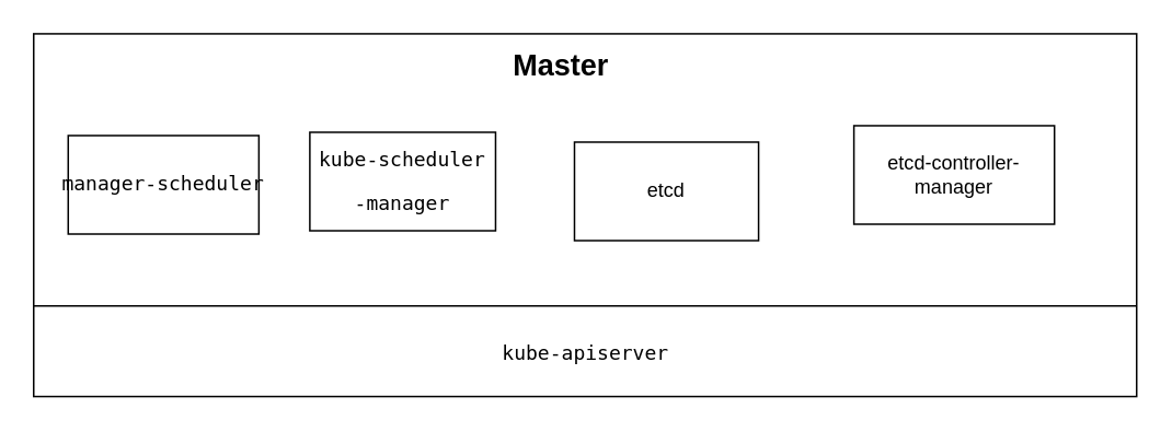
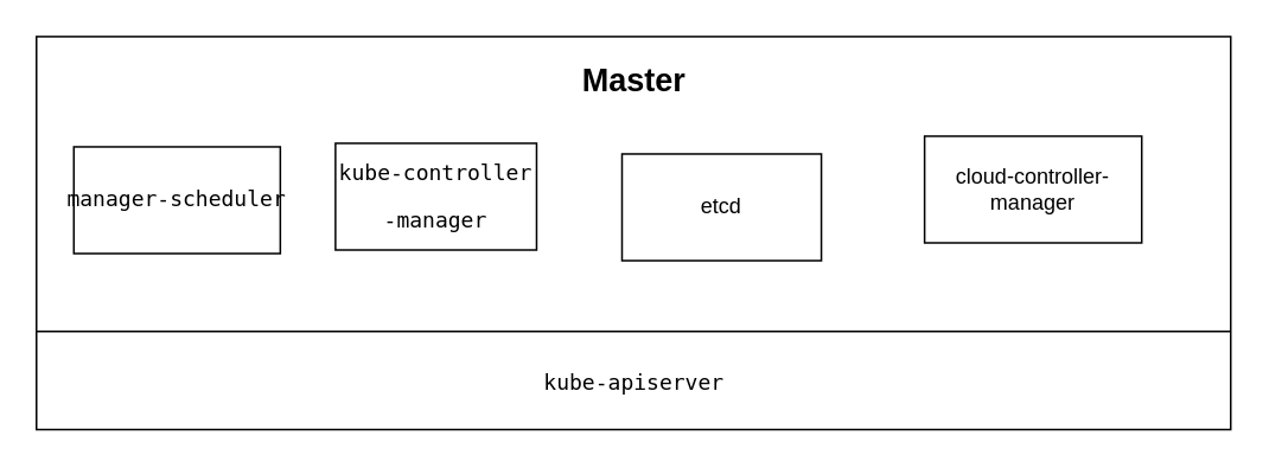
  <mxCell id="0" />
  <mxCell id="1" parent="0" />
  <mxCell id="2" value="&lt;h2 style=&quot;line-height: 170%;&quot;&gt;&lt;br&gt;&lt;/h2&gt;" style="rounded=0;whiteSpace=wrap;html=1;" vertex="1" parent="1"><mxGeometry x="20" y="20" width="671" height="221" as="geometry" /></mxCell>
  <mxCell id="3" value="&lt;pre&gt;manager-scheduler&lt;/pre&gt;" style="rounded=0;whiteSpace=wrap;html=1;" vertex="1" parent="1"><mxGeometry x="41" y="82" width="116" height="60" as="geometry" /></mxCell>
- <mxCell id="4" value="&lt;h2&gt;Master&lt;/h2&gt;" style="text;strokeColor=none;align=center;fillColor=none;html=1;verticalAlign=middle;whiteSpace=wrap;rounded=0;" vertex="1" parent="1"><mxGeometry x="310.5" y="25" width="60" height="30" as="geometry" /></mxCell>
- <mxCell id="5" value="&lt;pre&gt;kube-scheduler&lt;/pre&gt;&lt;pre&gt;-manager&lt;/pre&gt;" style="rounded=0;whiteSpace=wrap;html=1;" vertex="1" parent="1"><mxGeometry x="188" y="80" width="113" height="60" as="geometry" /></mxCell>
+ <mxCell id="4" value="&lt;h2&gt;Master&lt;/h2&gt;" style="text;strokeColor=none;align=center;fillColor=none;html=1;verticalAlign=middle;whiteSpace=wrap;rounded=0;" vertex="1" parent="1"><mxGeometry x="325.5" y="30" width="60" height="30" as="geometry" /></mxCell>
+ <mxCell id="5" value="&lt;pre&gt;kube-controller&lt;/pre&gt;&lt;pre&gt;-manager&lt;/pre&gt;" style="rounded=0;whiteSpace=wrap;html=1;" vertex="1" parent="1"><mxGeometry x="188" y="80" width="113" height="60" as="geometry" /></mxCell>
  <mxCell id="6" value="etcd" style="rounded=0;whiteSpace=wrap;html=1;" vertex="1" parent="1"><mxGeometry x="349" y="86" width="112" height="60" as="geometry" /></mxCell>
- <mxCell id="7" value="etcd-controller-manager" style="rounded=0;whiteSpace=wrap;html=1;" vertex="1" parent="1"><mxGeometry x="519" y="76" width="122" height="60" as="geometry" /></mxCell>
+ <mxCell id="7" value="cloud-controller-manager" style="rounded=0;whiteSpace=wrap;html=1;" vertex="1" parent="1"><mxGeometry x="519" y="76" width="122" height="60" as="geometry" /></mxCell>
  <mxCell id="8" value="" style="endArrow=none;html=1;rounded=0;entryX=1;entryY=0.75;entryDx=0;entryDy=0;exitX=0;exitY=0.75;exitDx=0;exitDy=0;" edge="1" parent="1" source="2" target="2"><mxGeometry width="50" height="50" relative="1" as="geometry"><mxPoint x="19" y="192" as="sourcePoint" /><mxPoint x="419" y="286" as="targetPoint" /></mxGeometry></mxCell>
  <mxCell id="9" value="&lt;pre&gt;kube-apiserver&lt;/pre&gt;" style="text;strokeColor=none;align=center;fillColor=none;html=1;verticalAlign=middle;whiteSpace=wrap;rounded=0;" vertex="1" parent="1"><mxGeometry x="269.5" y="200" width="172" height="30" as="geometry" /></mxCell>
